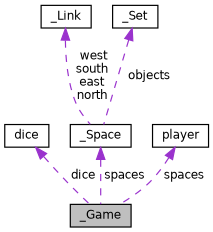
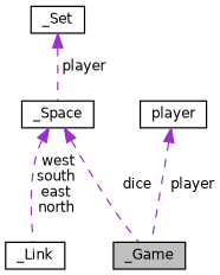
  digraph {
    node [color=black fillcolor=white fontname=Helvetica fontsize=10 shape=record style=filled]
    edge [color=darkorchid3 dir=back fontname=Helvetica fontsize=10 labelfontname=Helvetica labelfontsize=10 style=dashed]
    n1 [fillcolor=grey75 fontcolor=black height=0.2 label=_Game width=0.4]
-   n2 [height=0.2 label=dice width=0.4]
    n3 [height=0.2 label=_Space width=0.4]
    n4 [height=0.2 label=_Link width=0.4]
    n5 [height=0.2 label=_Set width=0.4]
    n6 [height=0.2 label=player width=0.4]
-   n2 -> n1 [label=" dice"]
-   n3 -> n1 [label=" spaces"]
-   n4 -> n3 [label=" west\nsouth\neast\nnorth"]
-   n5 -> n3 [label=" objects"]
-   n6 -> n1 [label=" spaces"]
+   n3 -> n1 [label=" dice"]
+   n3 -> n4 [label=" west\nsouth\neast\nnorth"]
+   n5 -> n3 [label=" player"]
+   n6 -> n1 [label=" player"]
  }
